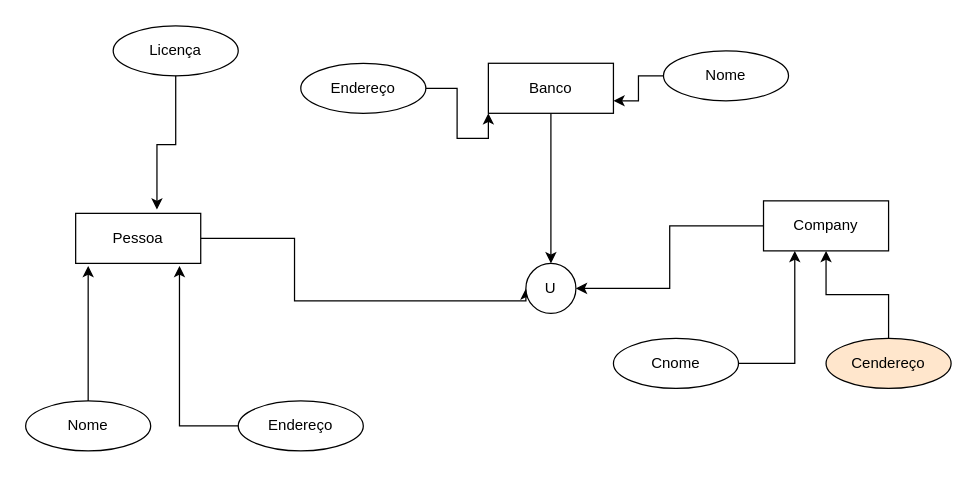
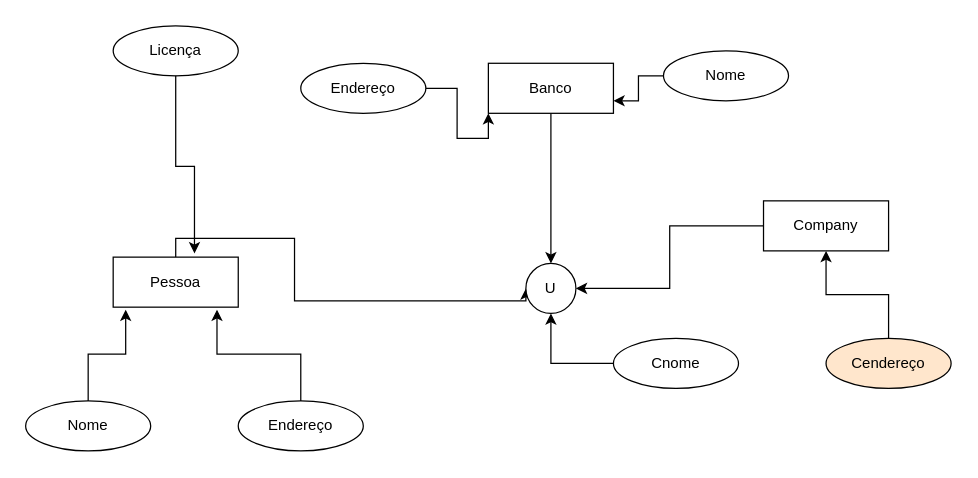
  <mxCell id="0" />
  <mxCell id="1" parent="0" />
  <mxCell id="2" style="edgeStyle=orthogonalEdgeStyle;rounded=0;orthogonalLoop=1;jettySize=auto;html=1;entryX=0;entryY=0.5;entryDx=0;entryDy=0;" edge="1" parent="1" source="3" target="8"><mxGeometry relative="1" as="geometry"><Array as="points"><mxPoint x="235" y="190" /><mxPoint x="235" y="240" /></Array></mxGeometry></mxCell>
- <mxCell id="3" value="Pessoa" style="whiteSpace=wrap;html=1;align=center;" vertex="1" parent="1"><mxGeometry x="60" y="170" width="100" height="40" as="geometry" /></mxCell>
+ <mxCell id="3" value="Pessoa" style="whiteSpace=wrap;html=1;align=center;" vertex="1" parent="1"><mxGeometry x="90" y="205" width="100" height="40" as="geometry" /></mxCell>
  <mxCell id="4" style="edgeStyle=orthogonalEdgeStyle;rounded=0;orthogonalLoop=1;jettySize=auto;html=1;entryX=0.5;entryY=0;entryDx=0;entryDy=0;" edge="1" parent="1" source="5" target="8"><mxGeometry relative="1" as="geometry" /></mxCell>
  <mxCell id="5" value="Banco" style="whiteSpace=wrap;html=1;align=center;" vertex="1" parent="1"><mxGeometry x="390" y="50" width="100" height="40" as="geometry" /></mxCell>
  <mxCell id="6" style="edgeStyle=orthogonalEdgeStyle;rounded=0;orthogonalLoop=1;jettySize=auto;html=1;entryX=1;entryY=0.5;entryDx=0;entryDy=0;" edge="1" parent="1" source="7" target="8"><mxGeometry relative="1" as="geometry" /></mxCell>
  <mxCell id="7" value="Company&lt;br&gt;" style="whiteSpace=wrap;html=1;align=center;" vertex="1" parent="1"><mxGeometry x="610" y="160" width="100" height="40" as="geometry" /></mxCell>
  <mxCell id="8" value="U" style="ellipse;whiteSpace=wrap;html=1;" vertex="1" parent="1"><mxGeometry x="420" y="210" width="40" height="40" as="geometry" /></mxCell>
  <mxCell id="9" value="Licença" style="ellipse;whiteSpace=wrap;html=1;align=center;" vertex="1" parent="1"><mxGeometry x="90" y="20" width="100" height="40" as="geometry" /></mxCell>
  <mxCell id="10" style="edgeStyle=orthogonalEdgeStyle;rounded=0;orthogonalLoop=1;jettySize=auto;html=1;entryX=0.65;entryY=-0.075;entryDx=0;entryDy=0;entryPerimeter=0;" edge="1" parent="1" source="9" target="3"><mxGeometry relative="1" as="geometry" /></mxCell>
  <mxCell id="11" value="Nome" style="ellipse;whiteSpace=wrap;html=1;align=center;" vertex="1" parent="1"><mxGeometry x="20" y="320" width="100" height="40" as="geometry" /></mxCell>
  <mxCell id="12" style="edgeStyle=orthogonalEdgeStyle;rounded=0;orthogonalLoop=1;jettySize=auto;html=1;entryX=0.1;entryY=1.05;entryDx=0;entryDy=0;entryPerimeter=0;" edge="1" parent="1" source="11" target="3"><mxGeometry relative="1" as="geometry" /></mxCell>
  <mxCell id="13" value="Endereço" style="ellipse;whiteSpace=wrap;html=1;align=center;" vertex="1" parent="1"><mxGeometry x="190" y="320" width="100" height="40" as="geometry" /></mxCell>
  <mxCell id="14" style="edgeStyle=orthogonalEdgeStyle;rounded=0;orthogonalLoop=1;jettySize=auto;html=1;entryX=0.83;entryY=1.05;entryDx=0;entryDy=0;entryPerimeter=0;" edge="1" parent="1" source="13" target="3"><mxGeometry relative="1" as="geometry" /></mxCell>
  <mxCell id="15" style="edgeStyle=orthogonalEdgeStyle;rounded=0;orthogonalLoop=1;jettySize=auto;html=1;entryX=1;entryY=0.75;entryDx=0;entryDy=0;" edge="1" parent="1" source="16" target="5"><mxGeometry relative="1" as="geometry" /></mxCell>
  <mxCell id="16" value="Nome" style="ellipse;whiteSpace=wrap;html=1;align=center;" vertex="1" parent="1"><mxGeometry x="530" y="40" width="100" height="40" as="geometry" /></mxCell>
  <mxCell id="17" style="edgeStyle=orthogonalEdgeStyle;rounded=0;orthogonalLoop=1;jettySize=auto;html=1;entryX=0;entryY=1;entryDx=0;entryDy=0;" edge="1" parent="1" source="18" target="5"><mxGeometry relative="1" as="geometry" /></mxCell>
  <mxCell id="18" value="Endereço" style="ellipse;whiteSpace=wrap;html=1;align=center;" vertex="1" parent="1"><mxGeometry x="240" y="50" width="100" height="40" as="geometry" /></mxCell>
  <mxCell id="19" style="edgeStyle=orthogonalEdgeStyle;rounded=0;orthogonalLoop=1;jettySize=auto;html=1;entryX=0.5;entryY=1;entryDx=0;entryDy=0;" edge="1" parent="1" source="20" target="7"><mxGeometry relative="1" as="geometry" /></mxCell>
  <mxCell id="20" value="Cendereço&lt;br&gt;" style="ellipse;whiteSpace=wrap;html=1;align=center;fillColor=#ffe6cc;" vertex="1" parent="1"><mxGeometry x="660" y="270" width="100" height="40" as="geometry" /></mxCell>
- <mxCell id="21" style="edgeStyle=orthogonalEdgeStyle;rounded=0;orthogonalLoop=1;jettySize=auto;html=1;entryX=0.25;entryY=1;entryDx=0;entryDy=0;" edge="1" parent="1" source="22" target="7"><mxGeometry relative="1" as="geometry" /></mxCell>
+ <mxCell id="21" style="edgeStyle=orthogonalEdgeStyle;rounded=0;orthogonalLoop=1;jettySize=auto;html=1;" edge="1" parent="1" source="22" target="8"><mxGeometry relative="1" as="geometry" /></mxCell>
  <mxCell id="22" value="Cnome" style="ellipse;whiteSpace=wrap;html=1;align=center;" vertex="1" parent="1"><mxGeometry x="490" y="270" width="100" height="40" as="geometry" /></mxCell>
